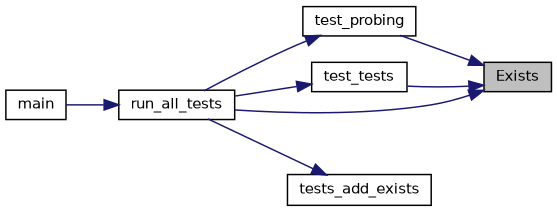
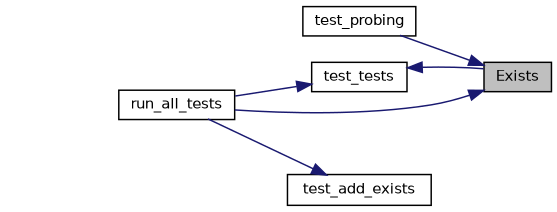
  digraph {
    rankdir=RL
    node [color=black fontname=Helvetica fontsize=10 shape=record]
    edge [color=midnightblue dir=back fontname=Helvetica fontsize=10 labelfontname=Helvetica labelfontsize=10 style=solid]
    n1 [fillcolor=grey75 fontcolor=black height=0.2 label=Exists style=filled width=0.4]
    n2 [height=0.2 label=test_probing width=0.4]
    n3 [height=0.2 label=test_tests width=0.4]
    n4 [height=0.2 label=run_all_tests width=0.4]
-   n5 [height=0.2 label=tests_add_exists width=0.4]
-   n6 [height=0.2 label=main width=0.4]
+   n5 [height=0.2 label=test_add_exists width=0.4]
    n1 -> n2
-   n1 -> n3
+   n3 -> n1
    n1 -> n4
-   n2 -> n4
    n3 -> n4
-   n4 -> n6
    n5 -> n4
  }
